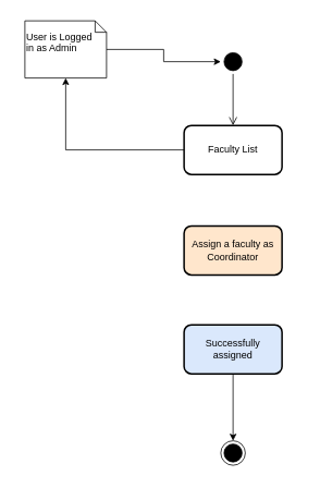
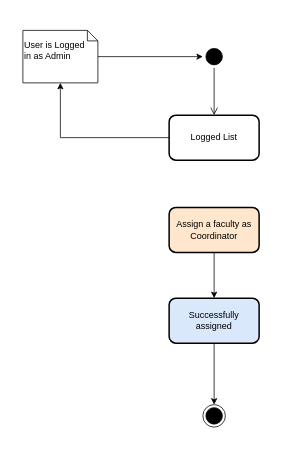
  <mxCell id="0" />
  <mxCell id="1" parent="0" />
  <mxCell id="2" value="" style="rounded=0;whiteSpace=wrap;html=1;strokeWidth=1;strokeColor=none;" vertex="1" parent="1"><mxGeometry x="20" y="20" width="350" height="570" as="geometry" /></mxCell>
  <mxCell id="3" value="" style="ellipse;html=1;shape=startState;fillColor=#000000;" vertex="1" parent="1"><mxGeometry x="270" y="60" width="30" height="30" as="geometry" /></mxCell>
  <mxCell id="4" value="" style="edgeStyle=orthogonalEdgeStyle;html=1;verticalAlign=bottom;endArrow=open;endSize=8;" edge="1" source="3" parent="1" target="8"><mxGeometry relative="1" as="geometry"><mxPoint x="285" y="150" as="targetPoint" /></mxGeometry></mxCell>
  <mxCell id="5" value="" style="edgeStyle=orthogonalEdgeStyle;rounded=0;orthogonalLoop=1;jettySize=auto;html=1;strokeColor=#000000;" edge="1" parent="1" source="6" target="3"><mxGeometry relative="1" as="geometry"><mxPoint x="80" y="190" as="targetPoint" /></mxGeometry></mxCell>
- <mxCell id="6" value="&lt;p style=&quot;line-height: 120%&quot;&gt;&lt;/p&gt;&lt;blockquote style=&quot;margin: 0 0 0 40px ; border: none ; padding: 0px&quot;&gt;&lt;/blockquote&gt;&lt;blockquote style=&quot;margin: 0 0 0 40px ; border: none ; padding: 0px&quot;&gt;&lt;/blockquote&gt;&lt;span&gt;&lt;div&gt;&lt;span&gt;User is Logged&lt;/span&gt;&lt;/div&gt;&lt;/span&gt;&lt;div&gt;&lt;span&gt;in as Admin&lt;/span&gt;&lt;/div&gt;&lt;p&gt;&lt;/p&gt;" style="shape=note;whiteSpace=wrap;html=1;size=14;verticalAlign=top;align=left;spacingTop=-6;strokeColor=#000000;" vertex="1" parent="1"><mxGeometry x="30" y="25" width="100" height="70" as="geometry" /></mxCell>
+ <mxCell id="6" value="&lt;p style=&quot;line-height: 120%&quot;&gt;&lt;/p&gt;&lt;blockquote style=&quot;margin: 0 0 0 40px ; border: none ; padding: 0px&quot;&gt;&lt;/blockquote&gt;&lt;blockquote style=&quot;margin: 0 0 0 40px ; border: none ; padding: 0px&quot;&gt;&lt;/blockquote&gt;&lt;span&gt;&lt;div&gt;&lt;span&gt;User is Logged&lt;/span&gt;&lt;/div&gt;&lt;/span&gt;&lt;div&gt;&lt;span&gt;in as Admin&lt;/span&gt;&lt;/div&gt;&lt;p&gt;&lt;/p&gt;" style="shape=note;whiteSpace=wrap;html=1;size=14;verticalAlign=top;align=left;spacingTop=-6;strokeColor=#000000;" vertex="1" parent="1"><mxGeometry x="30" y="40" width="100" height="70" as="geometry" /></mxCell>
  <mxCell id="7" value="" style="edgeStyle=orthogonalEdgeStyle;rounded=0;orthogonalLoop=1;jettySize=auto;html=1;strokeColor=#000000;" edge="1" parent="1" source="8" target="6"><mxGeometry relative="1" as="geometry" /></mxCell>
- <mxCell id="8" value="Faculty List" style="rounded=1;whiteSpace=wrap;html=1;strokeColor=#000000;strokeWidth=2;" vertex="1" parent="1"><mxGeometry x="225" y="153" width="120" height="60" as="geometry" /></mxCell>
+ <mxCell id="8" value="Logged List" style="rounded=1;whiteSpace=wrap;html=1;strokeColor=#000000;strokeWidth=2;" vertex="1" parent="1"><mxGeometry x="225" y="153" width="120" height="60" as="geometry" /></mxCell>
+ <mxCell id="9" value="" style="edgeStyle=orthogonalEdgeStyle;rounded=0;orthogonalLoop=1;jettySize=auto;html=1;strokeColor=#000000;" edge="1" parent="1" source="10" target="12"><mxGeometry relative="1" as="geometry" /></mxCell>
  <mxCell id="10" value="Assign a faculty as Coordinator" style="whiteSpace=wrap;html=1;rounded=1;strokeWidth=2;fillColor=#ffe6cc;" vertex="1" parent="1"><mxGeometry x="225" y="276" width="120" height="60" as="geometry" /></mxCell>
  <mxCell id="11" value="" style="edgeStyle=orthogonalEdgeStyle;rounded=0;orthogonalLoop=1;jettySize=auto;html=1;strokeColor=#000000;" edge="1" parent="1" source="12" target="13"><mxGeometry relative="1" as="geometry"><mxPoint x="285" y="590" as="targetPoint" /></mxGeometry></mxCell>
  <mxCell id="12" value="Successfully assigned" style="whiteSpace=wrap;html=1;rounded=1;strokeWidth=2;fillColor=#dae8fc;" vertex="1" parent="1"><mxGeometry x="225" y="397" width="120" height="60" as="geometry" /></mxCell>
  <mxCell id="13" value="" style="ellipse;html=1;shape=endState;fillColor=#000000;" vertex="1" parent="1"><mxGeometry x="270" y="539" width="30" height="30" as="geometry" /></mxCell>
